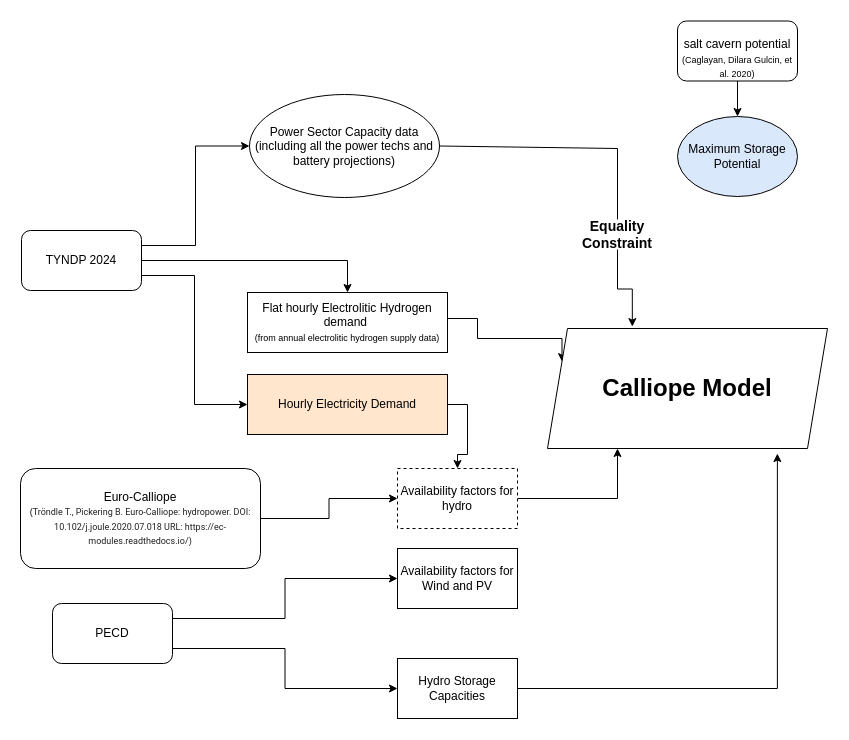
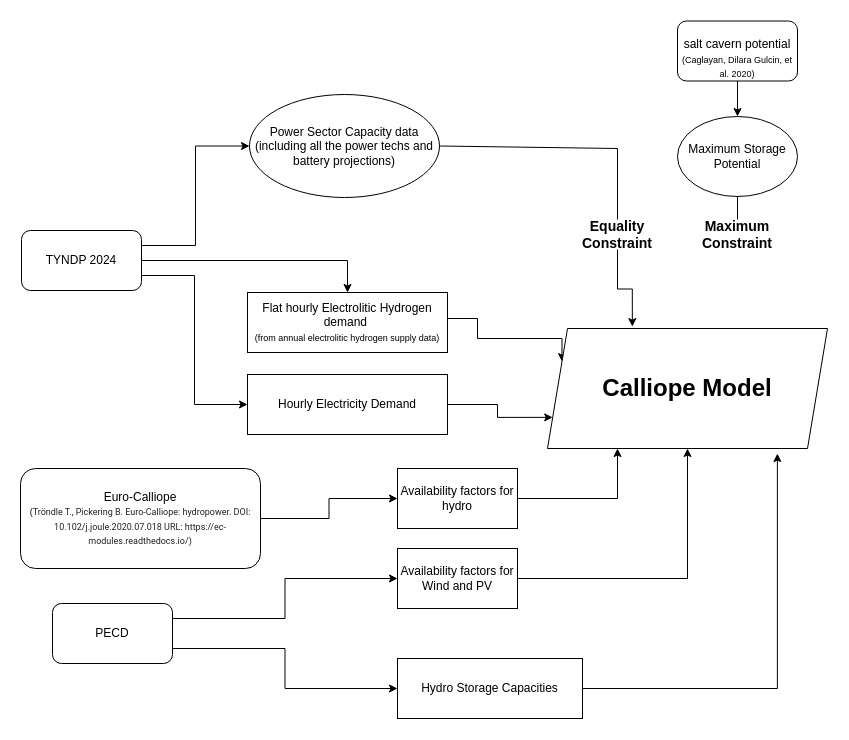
  <mxCell id="0" />
  <mxCell id="1" parent="0" />
- <mxCell id="2" value="Hydro Storage Capacities" style="rounded=0;whiteSpace=wrap;html=1;" parent="1" vertex="1"><mxGeometry x="397" y="658" width="120" height="60" as="geometry" /></mxCell>
+ <mxCell id="2" value="Hydro Storage Capacities" style="rounded=0;whiteSpace=wrap;html=1;" parent="1" vertex="1"><mxGeometry x="397" y="658" width="185" height="60" as="geometry" /></mxCell>
  <mxCell id="3" style="edgeStyle=orthogonalEdgeStyle;rounded=0;orthogonalLoop=1;jettySize=auto;html=1;exitX=1;exitY=0.5;exitDx=0;exitDy=0;entryX=0;entryY=0.25;entryDx=0;entryDy=0;" edge="1" parent="1" source="4" target="23"><mxGeometry relative="1" as="geometry"><Array as="points"><mxPoint x="447" y="318" /><mxPoint x="477" y="318" /><mxPoint x="477" y="338" /><mxPoint x="561" y="338" /></Array></mxGeometry></mxCell>
  <mxCell id="4" value="Flat hourly Electrolitic Hydrogen demand&amp;nbsp;&lt;div&gt;&lt;font style=&quot;font-size: 9px;&quot;&gt;(from annual electrolitic hydrogen supply data)&lt;/font&gt;&lt;/div&gt;" style="rounded=0;whiteSpace=wrap;html=1;" parent="1" vertex="1"><mxGeometry x="247" y="292" width="200" height="60" as="geometry" /></mxCell>
  <mxCell id="5" value="" style="edgeStyle=orthogonalEdgeStyle;rounded=0;orthogonalLoop=1;jettySize=auto;html=1;exitX=1;exitY=0.5;exitDx=0;exitDy=0;" edge="1" parent="1" source="19" target="4"><mxGeometry relative="1" as="geometry"><mxPoint x="157" y="260" as="sourcePoint" /></mxGeometry></mxCell>
  <mxCell id="6" style="edgeStyle=orthogonalEdgeStyle;rounded=0;orthogonalLoop=1;jettySize=auto;html=1;exitX=1;exitY=0.25;exitDx=0;exitDy=0;entryX=0;entryY=0.5;entryDx=0;entryDy=0;" edge="1" parent="1" source="19" target="16"><mxGeometry relative="1" as="geometry"><mxPoint x="157" y="245" as="sourcePoint" /></mxGeometry></mxCell>
- <mxCell id="7" style="edgeStyle=orthogonalEdgeStyle;rounded=0;orthogonalLoop=1;jettySize=auto;html=1;exitX=1;exitY=0.5;exitDx=0;exitDy=0;" edge="1" parent="1" source="8" target="15"><mxGeometry relative="1" as="geometry" /></mxCell>
- <mxCell id="8" value="Hourly Electricity Demand" style="rounded=0;whiteSpace=wrap;html=1;fillColor=#ffe6cc;" vertex="1" parent="1"><mxGeometry x="247" y="374" width="200" height="60" as="geometry" /></mxCell>
+ <mxCell id="7" style="edgeStyle=orthogonalEdgeStyle;rounded=0;orthogonalLoop=1;jettySize=auto;html=1;exitX=1;exitY=0.5;exitDx=0;exitDy=0;entryX=0;entryY=0.75;entryDx=0;entryDy=0;" edge="1" parent="1" source="8" target="23"><mxGeometry relative="1" as="geometry" /></mxCell>
+ <mxCell id="8" value="Hourly Electricity Demand" style="rounded=0;whiteSpace=wrap;html=1;" vertex="1" parent="1"><mxGeometry x="247" y="374" width="200" height="60" as="geometry" /></mxCell>
  <mxCell id="9" style="edgeStyle=orthogonalEdgeStyle;rounded=0;orthogonalLoop=1;jettySize=auto;html=1;exitX=1;exitY=0.25;exitDx=0;exitDy=0;entryX=0;entryY=0.5;entryDx=0;entryDy=0;" edge="1" parent="1" source="30" target="12"><mxGeometry relative="1" as="geometry"><mxPoint x="347" y="623" as="sourcePoint" /></mxGeometry></mxCell>
  <mxCell id="10" style="edgeStyle=orthogonalEdgeStyle;rounded=0;orthogonalLoop=1;jettySize=auto;html=1;exitX=1;exitY=0.75;exitDx=0;exitDy=0;entryX=0;entryY=0.5;entryDx=0;entryDy=0;" edge="1" parent="1" source="30" target="2"><mxGeometry relative="1" as="geometry"><mxPoint x="347" y="653" as="sourcePoint" /></mxGeometry></mxCell>
+ <mxCell id="11" style="edgeStyle=orthogonalEdgeStyle;rounded=0;orthogonalLoop=1;jettySize=auto;html=1;exitX=1;exitY=0.5;exitDx=0;exitDy=0;entryX=0.5;entryY=1;entryDx=0;entryDy=0;" edge="1" parent="1" source="12" target="23"><mxGeometry relative="1" as="geometry" /></mxCell>
  <mxCell id="12" value="Availability factors for Wind and PV" style="rounded=0;whiteSpace=wrap;html=1;" vertex="1" parent="1"><mxGeometry x="397" y="548" width="120" height="60" as="geometry" /></mxCell>
  <mxCell id="13" value="" style="edgeStyle=orthogonalEdgeStyle;rounded=0;orthogonalLoop=1;jettySize=auto;html=1;exitX=1;exitY=0.5;exitDx=0;exitDy=0;" edge="1" parent="1" source="20" target="15"><mxGeometry relative="1" as="geometry"><mxPoint x="347" y="518" as="sourcePoint" /></mxGeometry></mxCell>
  <mxCell id="14" style="edgeStyle=orthogonalEdgeStyle;rounded=0;orthogonalLoop=1;jettySize=auto;html=1;exitX=1;exitY=0.5;exitDx=0;exitDy=0;entryX=0.25;entryY=1;entryDx=0;entryDy=0;" edge="1" parent="1" source="15" target="23"><mxGeometry relative="1" as="geometry" /></mxCell>
- <mxCell id="15" value="Availability factors for hydro" style="whiteSpace=wrap;html=1;rounded=0;dashed=1;" vertex="1" parent="1"><mxGeometry x="397" y="468" width="120" height="60" as="geometry" /></mxCell>
+ <mxCell id="15" value="Availability factors for hydro" style="whiteSpace=wrap;html=1;rounded=0;" vertex="1" parent="1"><mxGeometry x="397" y="468" width="120" height="60" as="geometry" /></mxCell>
  <mxCell id="16" value="Power Sector Capacity data (including all the power techs and battery projections)" style="ellipse;whiteSpace=wrap;html=1;" vertex="1" parent="1"><mxGeometry x="249" y="94" width="190" height="103" as="geometry" /></mxCell>
- <mxCell id="17" value="Maximum Storage Potential" style="ellipse;whiteSpace=wrap;html=1;fillColor=#dae8fc;" vertex="1" parent="1"><mxGeometry x="677" y="116" width="120" height="80" as="geometry" /></mxCell>
+ <mxCell id="17" value="Maximum Storage Potential" style="ellipse;whiteSpace=wrap;html=1;" vertex="1" parent="1"><mxGeometry x="677" y="116" width="120" height="80" as="geometry" /></mxCell>
  <mxCell id="18" style="edgeStyle=orthogonalEdgeStyle;rounded=0;orthogonalLoop=1;jettySize=auto;html=1;exitX=1;exitY=0.75;exitDx=0;exitDy=0;entryX=0;entryY=0.5;entryDx=0;entryDy=0;" edge="1" parent="1" source="19" target="8"><mxGeometry relative="1" as="geometry" /></mxCell>
  <mxCell id="19" value="TYNDP 2024" style="rounded=1;whiteSpace=wrap;html=1;" vertex="1" parent="1"><mxGeometry x="21" y="230" width="120" height="60" as="geometry" /></mxCell>
  <mxCell id="20" value="Euro-Calliope&lt;div&gt;&lt;font style=&quot;font-size: 9px;&quot;&gt;(&lt;span style=&quot;background-color: rgb(255, 255, 255); color: rgba(0, 0, 0, 0.87); font-family: Roboto, -apple-system, BlinkMacSystemFont, Helvetica, Arial, sans-serif; text-align: start;&quot;&gt;Tröndle T., Pickering B. Euro-Calliope: hydropower. DOI: 10.102/j.joule.2020.07.018 URL: https://ec-modules.readthedocs.io/)&lt;/span&gt;&lt;/font&gt;&lt;/div&gt;" style="rounded=1;whiteSpace=wrap;html=1;" vertex="1" parent="1"><mxGeometry x="20" y="468" width="240" height="100" as="geometry" /></mxCell>
  <mxCell id="21" value="" style="edgeStyle=orthogonalEdgeStyle;rounded=0;orthogonalLoop=1;jettySize=auto;html=1;" edge="1" parent="1" source="22" target="17"><mxGeometry relative="1" as="geometry" /></mxCell>
  <mxCell id="22" value="&lt;div&gt;&lt;br&gt;&lt;/div&gt;&lt;div&gt;&lt;div&gt;salt cavern potential&lt;/div&gt;&lt;div&gt;&lt;font style=&quot;font-size: 9px;&quot;&gt;(Caglayan, Dilara Gulcin, et al. 2020)&lt;/font&gt;&lt;/div&gt;&lt;/div&gt;" style="rounded=1;whiteSpace=wrap;html=1;" vertex="1" parent="1"><mxGeometry x="677" y="20.5" width="120" height="60" as="geometry" /></mxCell>
  <mxCell id="23" value="&lt;b&gt;&lt;font style=&quot;font-size: 24px;&quot;&gt;Calliope Model&lt;/font&gt;&lt;/b&gt;" style="shape=parallelogram;perimeter=parallelogramPerimeter;whiteSpace=wrap;html=1;fixedSize=1;" vertex="1" parent="1"><mxGeometry x="547" y="328" width="280" height="120" as="geometry" /></mxCell>
  <mxCell id="24" style="edgeStyle=orthogonalEdgeStyle;rounded=0;orthogonalLoop=1;jettySize=auto;html=1;exitX=1;exitY=0.5;exitDx=0;exitDy=0;entryX=0.821;entryY=1.042;entryDx=0;entryDy=0;entryPerimeter=0;" edge="1" parent="1" source="2" target="23"><mxGeometry relative="1" as="geometry" /></mxCell>
+ <mxCell id="25" value="&lt;b&gt;&lt;font style=&quot;font-size: 14px;&quot;&gt;Maximum Constraint&lt;/font&gt;&lt;/b&gt;" style="text;html=1;align=center;verticalAlign=middle;whiteSpace=wrap;rounded=0;" vertex="1" parent="1"><mxGeometry x="707" y="219" width="60" height="30" as="geometry" /></mxCell>
+ <mxCell id="26" value="" style="endArrow=none;html=1;rounded=0;entryX=0.5;entryY=1;entryDx=0;entryDy=0;exitX=0.5;exitY=0;exitDx=0;exitDy=0;" edge="1" parent="1" source="25" target="17"><mxGeometry width="50" height="50" relative="1" as="geometry"><mxPoint x="637" y="338" as="sourcePoint" /><mxPoint x="687" y="288" as="targetPoint" /></mxGeometry></mxCell>
  <mxCell id="27" value="&lt;b&gt;&lt;font style=&quot;font-size: 14px;&quot;&gt;Equality Constraint&lt;/font&gt;&lt;/b&gt;" style="text;html=1;align=center;verticalAlign=middle;whiteSpace=wrap;rounded=0;" vertex="1" parent="1"><mxGeometry x="587" y="219" width="60" height="30" as="geometry" /></mxCell>
  <mxCell id="28" value="" style="endArrow=none;html=1;rounded=0;entryX=1;entryY=0.5;entryDx=0;entryDy=0;exitX=0.5;exitY=0;exitDx=0;exitDy=0;" edge="1" parent="1" source="27" target="16"><mxGeometry width="50" height="50" relative="1" as="geometry"><mxPoint x="587" y="198" as="sourcePoint" /><mxPoint x="637" y="148" as="targetPoint" /><Array as="points"><mxPoint x="617" y="148" /></Array></mxGeometry></mxCell>
  <mxCell id="29" style="edgeStyle=orthogonalEdgeStyle;rounded=0;orthogonalLoop=1;jettySize=auto;html=1;exitX=0.5;exitY=1;exitDx=0;exitDy=0;entryX=0.303;entryY=-0.016;entryDx=0;entryDy=0;entryPerimeter=0;" edge="1" parent="1" source="27" target="23"><mxGeometry relative="1" as="geometry" /></mxCell>
  <mxCell id="30" value="PECD" style="rounded=1;whiteSpace=wrap;html=1;" vertex="1" parent="1"><mxGeometry x="52" y="603" width="120" height="60" as="geometry" /></mxCell>
